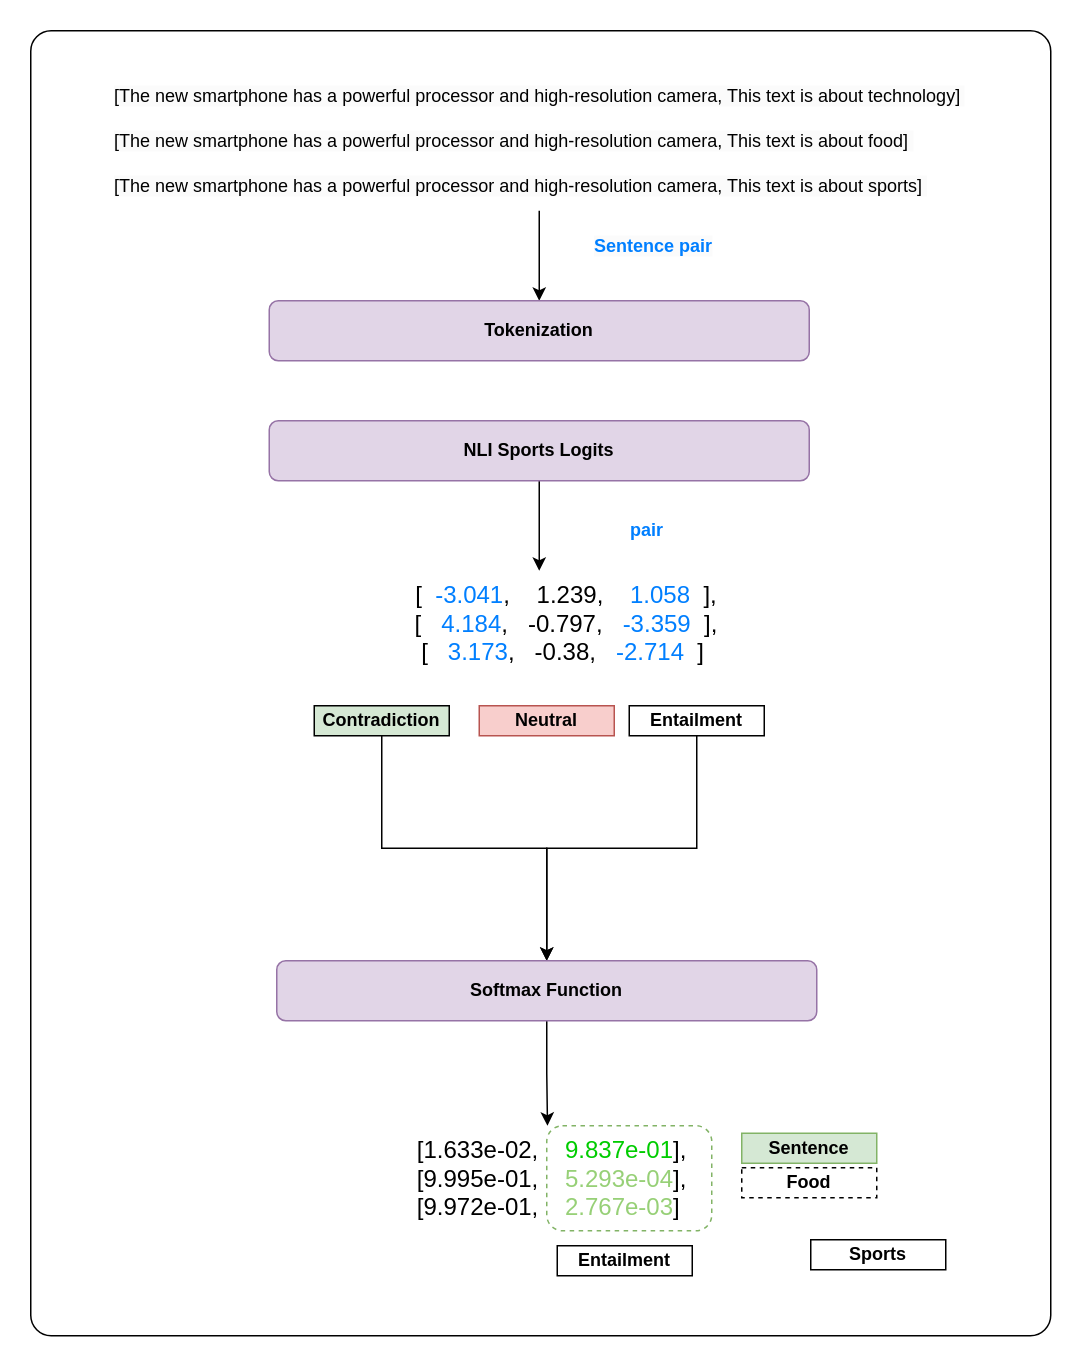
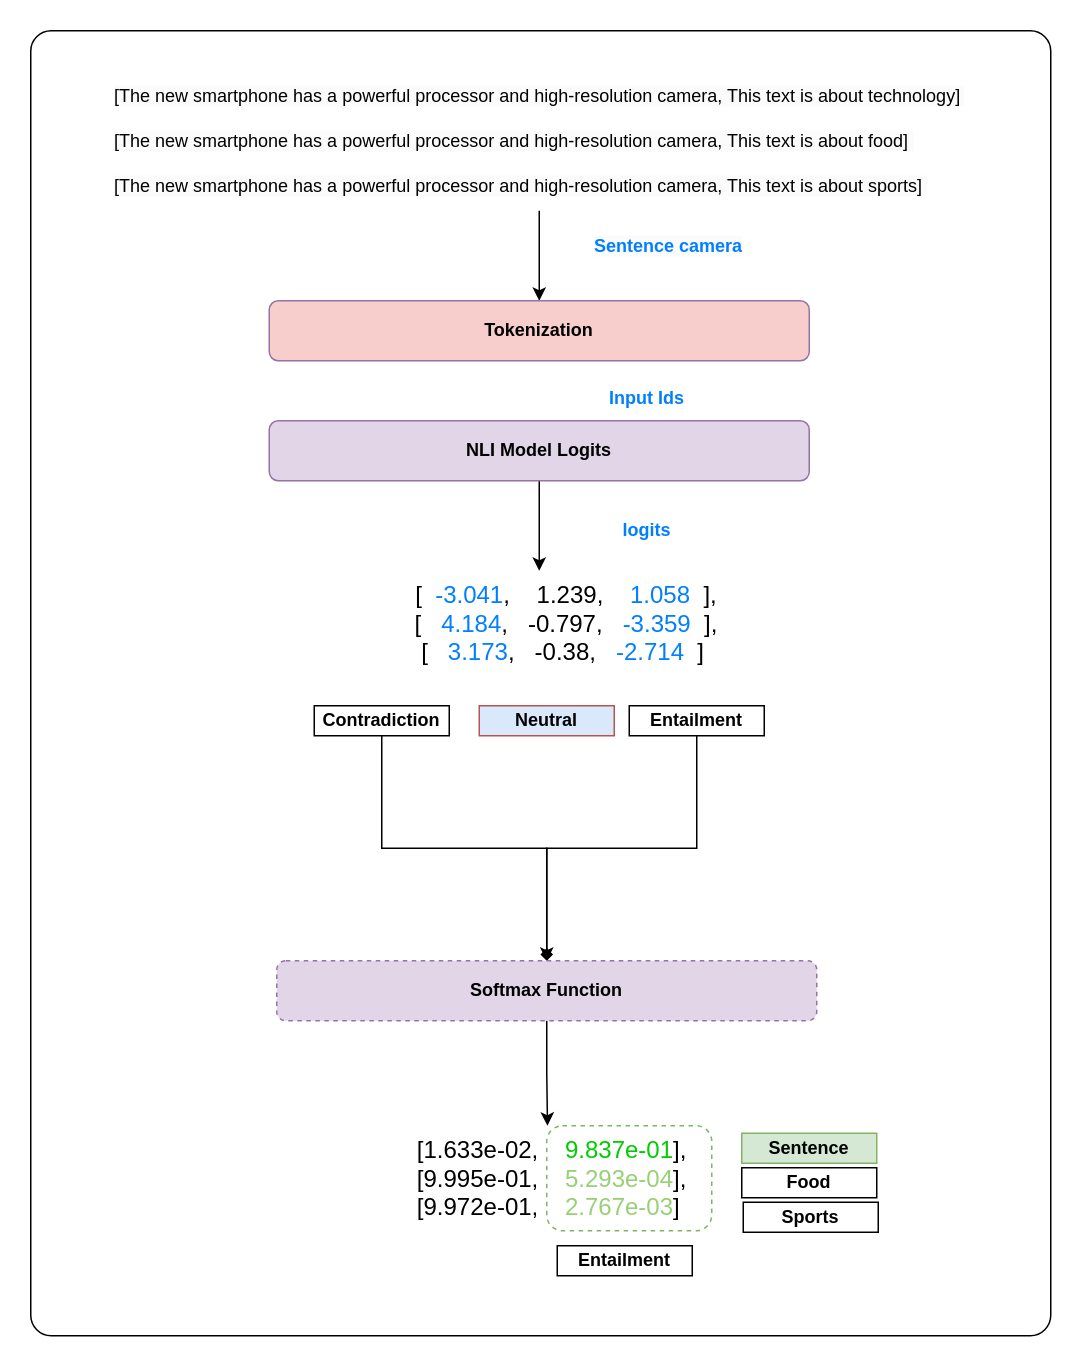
  <mxCell id="0" />
  <mxCell id="1" parent="0" />
  <mxCell id="2" value="" style="group" vertex="1" connectable="0" parent="1"><mxGeometry x="20" y="20" width="680" height="870" as="geometry" /></mxCell>
  <mxCell id="3" value="" style="rounded=1;whiteSpace=wrap;html=1;arcSize=2;" vertex="1" parent="2"><mxGeometry width="680" height="870" as="geometry" /></mxCell>
  <mxCell id="4" value="&lt;span style=&quot;color: rgb(0, 0, 0); font-family: Helvetica; font-size: 12px; font-style: normal; font-variant-ligatures: normal; font-variant-caps: normal; font-weight: 400; letter-spacing: normal; orphans: 2; text-align: center; text-indent: 0px; text-transform: none; widows: 2; word-spacing: 0px; -webkit-text-stroke-width: 0px; white-space: normal; background-color: rgb(251, 251, 251); text-decoration-thickness: initial; text-decoration-style: initial; text-decoration-color: initial; display: inline !important; float: none;&quot;&gt;[The new smartphone has a powerful processor and high-resolution camera, This text is about technology]&amp;nbsp;&lt;/span&gt;" style="text;whiteSpace=wrap;html=1;" vertex="1" parent="2"><mxGeometry x="54" y="30" width="570" height="30" as="geometry" /></mxCell>
  <mxCell id="5" value="&lt;span style=&quot;color: rgb(0, 0, 0); font-family: Helvetica; font-size: 12px; font-style: normal; font-variant-ligatures: normal; font-variant-caps: normal; font-weight: 400; letter-spacing: normal; orphans: 2; text-align: center; text-indent: 0px; text-transform: none; widows: 2; word-spacing: 0px; -webkit-text-stroke-width: 0px; white-space: normal; background-color: rgb(251, 251, 251); text-decoration-thickness: initial; text-decoration-style: initial; text-decoration-color: initial; display: inline !important; float: none;&quot;&gt;[The new smartphone has a powerful processor and high-resolution camera, This text is about food]&amp;nbsp;&lt;/span&gt;" style="text;whiteSpace=wrap;html=1;" vertex="1" parent="2"><mxGeometry x="54" y="60" width="570" height="30" as="geometry" /></mxCell>
  <mxCell id="6" style="edgeStyle=orthogonalEdgeStyle;rounded=0;orthogonalLoop=1;jettySize=auto;html=1;entryX=0.5;entryY=0;entryDx=0;entryDy=0;" edge="1" parent="2" source="7" target="8"><mxGeometry relative="1" as="geometry" /></mxCell>
  <mxCell id="7" value="&lt;span style=&quot;color: rgb(0, 0, 0); font-family: Helvetica; font-size: 12px; font-style: normal; font-variant-ligatures: normal; font-variant-caps: normal; font-weight: 400; letter-spacing: normal; orphans: 2; text-align: center; text-indent: 0px; text-transform: none; widows: 2; word-spacing: 0px; -webkit-text-stroke-width: 0px; white-space: normal; background-color: rgb(251, 251, 251); text-decoration-thickness: initial; text-decoration-style: initial; text-decoration-color: initial; display: inline !important; float: none;&quot;&gt;[The new smartphone has a powerful processor and high-resolution camera, This text is about sports]&amp;nbsp;&lt;/span&gt;" style="text;whiteSpace=wrap;html=1;" vertex="1" parent="2"><mxGeometry x="54" y="90" width="570" height="30" as="geometry" /></mxCell>
- <mxCell id="8" value="&lt;b&gt;Tokenization&lt;/b&gt;" style="rounded=1;whiteSpace=wrap;html=1;fillColor=#e1d5e7;strokeColor=#9673a6;" vertex="1" parent="2"><mxGeometry x="159" y="180" width="360" height="40" as="geometry" /></mxCell>
- <mxCell id="9" value="&lt;b style=&quot;forced-color-adjust: none; color: rgb(0, 0, 0); font-family: Helvetica; font-size: 12px; font-style: normal; font-variant-ligatures: normal; font-variant-caps: normal; letter-spacing: normal; orphans: 2; text-align: center; text-indent: 0px; text-transform: none; widows: 2; word-spacing: 0px; -webkit-text-stroke-width: 0px; white-space: normal; background-color: rgb(251, 251, 251); text-decoration-thickness: initial; text-decoration-style: initial; text-decoration-color: initial;&quot;&gt;&lt;font color=&quot;#007fff&quot; style=&quot;forced-color-adjust: none;&quot;&gt;Sentence pair&lt;/font&gt;&lt;/b&gt;" style="text;whiteSpace=wrap;html=1;" vertex="1" parent="2"><mxGeometry x="374" y="130" width="110" height="40" as="geometry" /></mxCell>
+ <mxCell id="8" value="&lt;b&gt;Tokenization&lt;/b&gt;" style="rounded=1;whiteSpace=wrap;html=1;fillColor=#f8cecc;strokeColor=#9673a6;" vertex="1" parent="2"><mxGeometry x="159" y="180" width="360" height="40" as="geometry" /></mxCell>
+ <mxCell id="9" value="&lt;b style=&quot;forced-color-adjust: none; color: rgb(0, 0, 0); font-family: Helvetica; font-size: 12px; font-style: normal; font-variant-ligatures: normal; font-variant-caps: normal; letter-spacing: normal; orphans: 2; text-align: center; text-indent: 0px; text-transform: none; widows: 2; word-spacing: 0px; -webkit-text-stroke-width: 0px; white-space: normal; background-color: rgb(251, 251, 251); text-decoration-thickness: initial; text-decoration-style: initial; text-decoration-color: initial;&quot;&gt;&lt;font color=&quot;#007fff&quot; style=&quot;forced-color-adjust: none;&quot;&gt;Sentence camera&lt;/font&gt;&lt;/b&gt;" style="text;whiteSpace=wrap;html=1;" vertex="1" parent="2"><mxGeometry x="374" y="130" width="110" height="40" as="geometry" /></mxCell>
  <mxCell id="10" style="edgeStyle=orthogonalEdgeStyle;rounded=0;orthogonalLoop=1;jettySize=auto;html=1;" edge="1" parent="2" source="11" target="13"><mxGeometry relative="1" as="geometry" /></mxCell>
- <mxCell id="11" value="&lt;b&gt;NLI Sports Logits&lt;/b&gt;" style="rounded=1;whiteSpace=wrap;html=1;fillColor=#e1d5e7;strokeColor=#9673a6;" vertex="1" parent="2"><mxGeometry x="159" y="260" width="360" height="40" as="geometry" /></mxCell>
+ <mxCell id="11" value="&lt;b&gt;NLI Model Logits&lt;/b&gt;" style="rounded=1;whiteSpace=wrap;html=1;fillColor=#e1d5e7;strokeColor=#9673a6;" vertex="1" parent="2"><mxGeometry x="159" y="260" width="360" height="40" as="geometry" /></mxCell>
+ <mxCell id="12" value="&lt;b&gt;&lt;font color=&quot;#007fff&quot;&gt;Input Ids&lt;/font&gt;&lt;/b&gt;" style="text;html=1;align=center;verticalAlign=middle;whiteSpace=wrap;rounded=0;" vertex="1" parent="2"><mxGeometry x="381" y="230" width="60" height="30" as="geometry" /></mxCell>
  <mxCell id="13" value="&lt;div style=&quot;font-size: 16px;&quot;&gt;&lt;font style=&quot;font-size: 16px;&quot;&gt;&amp;nbsp; &amp;nbsp; &amp;nbsp; &amp;nbsp; [&amp;nbsp; &lt;font color=&quot;#007fff&quot;&gt;-3.041&lt;/font&gt;,&amp;nbsp; &amp;nbsp; 1.239,&amp;nbsp; &amp;nbsp;&amp;nbsp;&lt;font color=&quot;#007fff&quot;&gt;1.058&lt;/font&gt;&lt;font color=&quot;#00cc00&quot;&gt;&amp;nbsp;&amp;nbsp;&lt;/font&gt;],&lt;/font&gt;&lt;/div&gt;&lt;div style=&quot;font-size: 16px;&quot;&gt;&lt;font style=&quot;font-size: 16px;&quot;&gt;&amp;nbsp; &amp;nbsp; &amp;nbsp; &amp;nbsp; [&amp;nbsp; &amp;nbsp;&lt;font color=&quot;#007fff&quot;&gt;4.184&lt;/font&gt;,&amp;nbsp; &amp;nbsp;-0.797,&amp;nbsp; &lt;font color=&quot;#007fff&quot;&gt;&amp;nbsp;-3.359&amp;nbsp;&lt;/font&gt;&lt;font color=&quot;#00cc00&quot;&gt;&amp;nbsp;&lt;/font&gt;],&lt;/font&gt;&lt;/div&gt;&lt;div style=&quot;font-size: 16px;&quot;&gt;&lt;font style=&quot;font-size: 16px;&quot;&gt;&amp;nbsp; &amp;nbsp; &amp;nbsp; &amp;nbsp;[&amp;nbsp; &amp;nbsp;&lt;font color=&quot;#007fff&quot;&gt;3.173&lt;/font&gt;,&amp;nbsp; &amp;nbsp;-0.38,&amp;nbsp; &amp;nbsp;&lt;font color=&quot;#007fff&quot;&gt;-2.714&amp;nbsp;&lt;/font&gt;&lt;font color=&quot;#00cc00&quot;&gt;&amp;nbsp;&lt;/font&gt;]&lt;/font&gt;&lt;/div&gt;" style="text;html=1;align=center;verticalAlign=middle;resizable=0;points=[];autosize=1;strokeColor=none;fillColor=none;" vertex="1" parent="2"><mxGeometry x="194" y="360" width="290" height="70" as="geometry" /></mxCell>
- <mxCell id="14" style="edgeStyle=orthogonalEdgeStyle;rounded=0;orthogonalLoop=1;jettySize=auto;html=1;" edge="1" parent="2" source="15" target="21"><mxGeometry relative="1" as="geometry" /></mxCell>
- <mxCell id="15" value="&lt;b&gt;Contradiction&lt;/b&gt;" style="rounded=0;whiteSpace=wrap;html=1;fillColor=#d5e8d4;" vertex="1" parent="2"><mxGeometry x="189" y="450" width="90" height="20" as="geometry" /></mxCell>
+ <mxCell id="14" style="edgeStyle=orthogonalEdgeStyle;rounded=0;orthogonalLoop=1;jettySize=auto;html=1;endArrow=diamond;" edge="1" parent="2" source="15" target="21"><mxGeometry relative="1" as="geometry" /></mxCell>
+ <mxCell id="15" value="&lt;b&gt;Contradiction&lt;/b&gt;" style="rounded=0;whiteSpace=wrap;html=1;" vertex="1" parent="2"><mxGeometry x="189" y="450" width="90" height="20" as="geometry" /></mxCell>
  <mxCell id="16" style="edgeStyle=orthogonalEdgeStyle;rounded=0;orthogonalLoop=1;jettySize=auto;html=1;" edge="1" parent="2" source="17" target="21"><mxGeometry relative="1" as="geometry" /></mxCell>
  <mxCell id="17" value="&lt;b&gt;Entailment&lt;/b&gt;" style="rounded=0;whiteSpace=wrap;html=1;" vertex="1" parent="2"><mxGeometry x="399" y="450" width="90" height="20" as="geometry" /></mxCell>
- <mxCell id="18" value="&lt;b&gt;Neutral&lt;/b&gt;" style="rounded=0;whiteSpace=wrap;html=1;fillColor=#f8cecc;strokeColor=#b85450;" vertex="1" parent="2"><mxGeometry x="299" y="450" width="90" height="20" as="geometry" /></mxCell>
- <mxCell id="19" value="&lt;b&gt;&lt;font color=&quot;#007fff&quot;&gt;pair&lt;/font&gt;&lt;/b&gt;" style="text;html=1;align=center;verticalAlign=middle;whiteSpace=wrap;rounded=0;" vertex="1" parent="2"><mxGeometry x="381" y="318" width="60" height="30" as="geometry" /></mxCell>
+ <mxCell id="18" value="&lt;b&gt;Neutral&lt;/b&gt;" style="rounded=0;whiteSpace=wrap;html=1;fillColor=#dae8fc;strokeColor=#b85450;" vertex="1" parent="2"><mxGeometry x="299" y="450" width="90" height="20" as="geometry" /></mxCell>
+ <mxCell id="19" value="&lt;b&gt;&lt;font color=&quot;#007fff&quot;&gt;logits&lt;/font&gt;&lt;/b&gt;" style="text;html=1;align=center;verticalAlign=middle;whiteSpace=wrap;rounded=0;" vertex="1" parent="2"><mxGeometry x="381" y="318" width="60" height="30" as="geometry" /></mxCell>
  <mxCell id="20" style="edgeStyle=orthogonalEdgeStyle;rounded=0;orthogonalLoop=1;jettySize=auto;html=1;" edge="1" parent="2" source="21" target="22"><mxGeometry relative="1" as="geometry" /></mxCell>
- <mxCell id="21" value="&lt;b&gt;Softmax Function&lt;/b&gt;" style="rounded=1;whiteSpace=wrap;html=1;fillColor=#e1d5e7;strokeColor=#9673a6;" vertex="1" parent="2"><mxGeometry x="164" y="620" width="360" height="40" as="geometry" /></mxCell>
+ <mxCell id="21" value="&lt;b&gt;Softmax Function&lt;/b&gt;" style="rounded=1;whiteSpace=wrap;html=1;fillColor=#e1d5e7;strokeColor=#9673a6;dashed=1;" vertex="1" parent="2"><mxGeometry x="164" y="620" width="360" height="40" as="geometry" /></mxCell>
  <mxCell id="22" value="&lt;div style=&quot;font-size: 16px;&quot;&gt;&lt;div&gt;&amp;nbsp;[1.633e-02,&amp;nbsp; &amp;nbsp;&amp;nbsp;&lt;font color=&quot;#00cc00&quot;&gt;9.837e-01&lt;/font&gt;],&lt;/div&gt;&lt;div&gt;&amp;nbsp;[9.995e-01,&amp;nbsp; &amp;nbsp;&amp;nbsp;&lt;font color=&quot;#97d077&quot;&gt;5.293e-04&lt;/font&gt;],&lt;/div&gt;&lt;div&gt;&lt;span style=&quot;background-color: initial;&quot;&gt;[9.972e-01,&amp;nbsp; &amp;nbsp;&amp;nbsp;&lt;font color=&quot;#97d077&quot;&gt;2.767e-03&lt;/font&gt;]&lt;/span&gt;&lt;/div&gt;&lt;/div&gt;" style="text;html=1;align=center;verticalAlign=middle;resizable=0;points=[];autosize=1;strokeColor=none;fillColor=none;" vertex="1" parent="2"><mxGeometry x="229.5" y="730" width="230" height="70" as="geometry" /></mxCell>
  <mxCell id="23" value="&lt;b&gt;Entailment&lt;/b&gt;" style="rounded=0;whiteSpace=wrap;html=1;" vertex="1" parent="2"><mxGeometry x="351" y="810" width="90" height="20" as="geometry" /></mxCell>
  <mxCell id="24" value="" style="rounded=1;whiteSpace=wrap;html=1;fillColor=none;dashed=1;strokeColor=#82b366;" vertex="1" parent="2"><mxGeometry x="344" y="730" width="110" height="70" as="geometry" /></mxCell>
  <mxCell id="25" value="&lt;b&gt;Sentence&lt;/b&gt;" style="rounded=0;whiteSpace=wrap;html=1;fillColor=#d5e8d4;strokeColor=#82b366;" vertex="1" parent="2"><mxGeometry x="474" y="735" width="90" height="20" as="geometry" /></mxCell>
- <mxCell id="26" value="&lt;b&gt;Food&lt;/b&gt;" style="rounded=0;whiteSpace=wrap;html=1;dashed=1;" vertex="1" parent="2"><mxGeometry x="474" y="758" width="90" height="20" as="geometry" /></mxCell>
- <mxCell id="27" value="&lt;b&gt;Sports&lt;/b&gt;" style="rounded=0;whiteSpace=wrap;html=1;" vertex="1" parent="2"><mxGeometry x="520" y="806" width="90" height="20" as="geometry" /></mxCell>
+ <mxCell id="26" value="&lt;b&gt;Food&lt;/b&gt;" style="rounded=0;whiteSpace=wrap;html=1;" vertex="1" parent="2"><mxGeometry x="474" y="758" width="90" height="20" as="geometry" /></mxCell>
+ <mxCell id="27" value="&lt;b&gt;Sports&lt;/b&gt;" style="rounded=0;whiteSpace=wrap;html=1;" vertex="1" parent="2"><mxGeometry x="475" y="781" width="90" height="20" as="geometry" /></mxCell>
